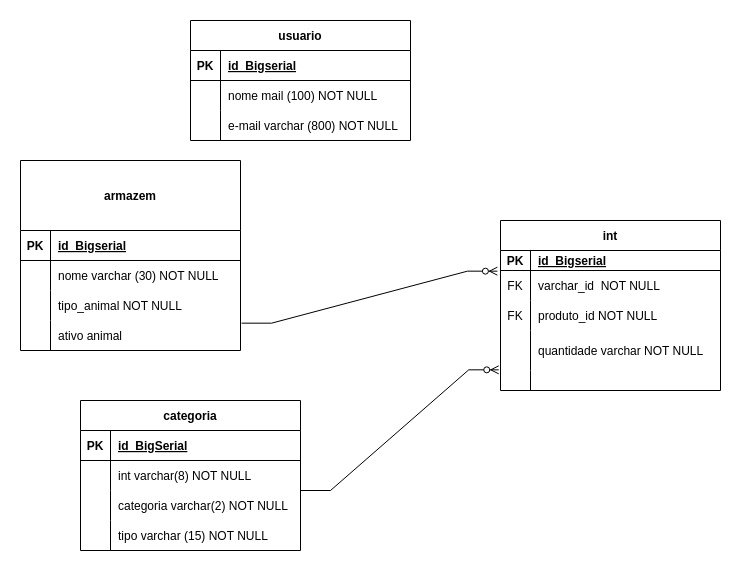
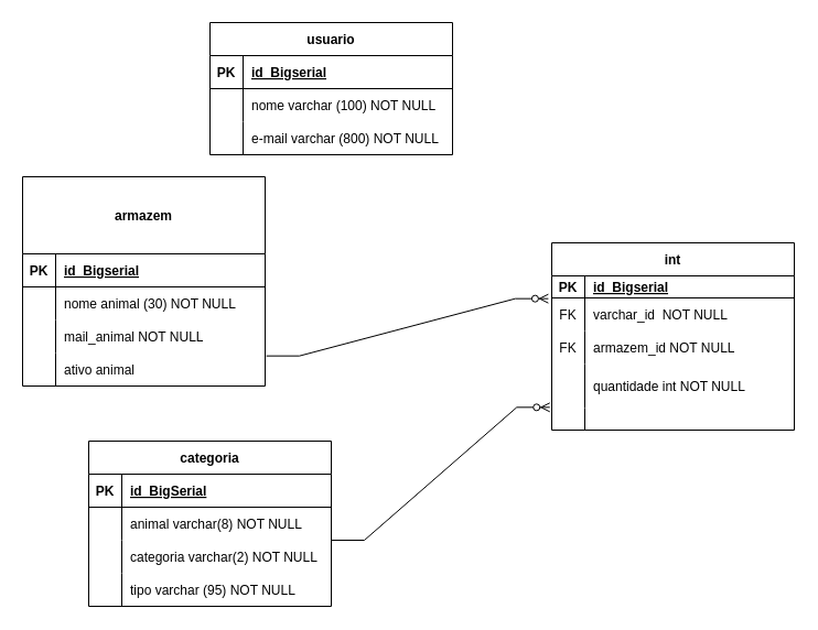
  <mxCell id="0" />
  <mxCell id="1" parent="0" />
  <mxCell id="2" value="usuario" style="shape=table;startSize=30;container=1;collapsible=1;childLayout=tableLayout;fixedRows=1;rowLines=0;fontStyle=1;align=center;resizeLast=1;" parent="1" vertex="1"><mxGeometry x="190" y="20" width="220" height="120" as="geometry" /></mxCell>
  <mxCell id="3" value="" style="shape=tableRow;horizontal=0;startSize=0;swimlaneHead=0;swimlaneBody=0;fillColor=none;collapsible=0;dropTarget=0;points=[[0,0.5],[1,0.5]];portConstraint=eastwest;top=0;left=0;right=0;bottom=1;" parent="2" vertex="1"><mxGeometry y="30" width="220" height="30" as="geometry" /></mxCell>
  <mxCell id="4" value="PK" style="shape=partialRectangle;connectable=0;fillColor=none;top=0;left=0;bottom=0;right=0;fontStyle=1;overflow=hidden;" parent="3" vertex="1"><mxGeometry width="30" height="30" as="geometry"><mxRectangle width="30" height="30" as="alternateBounds" /></mxGeometry></mxCell>
  <mxCell id="5" value="id_Bigserial" style="shape=partialRectangle;connectable=0;fillColor=none;top=0;left=0;bottom=0;right=0;align=left;spacingLeft=6;fontStyle=5;overflow=hidden;" parent="3" vertex="1"><mxGeometry x="30" width="190" height="30" as="geometry"><mxRectangle width="190" height="30" as="alternateBounds" /></mxGeometry></mxCell>
  <mxCell id="6" style="shape=tableRow;horizontal=0;startSize=0;swimlaneHead=0;swimlaneBody=0;fillColor=none;collapsible=0;dropTarget=0;points=[[0,0.5],[1,0.5]];portConstraint=eastwest;top=0;left=0;right=0;bottom=0;" parent="2" vertex="1"><mxGeometry y="60" width="220" height="30" as="geometry" /></mxCell>
  <mxCell id="7" style="shape=partialRectangle;connectable=0;fillColor=none;top=0;left=0;bottom=0;right=0;editable=1;overflow=hidden;" parent="6" vertex="1"><mxGeometry width="30" height="30" as="geometry"><mxRectangle width="30" height="30" as="alternateBounds" /></mxGeometry></mxCell>
- <mxCell id="8" value="nome mail (100) NOT NULL" style="shape=partialRectangle;connectable=0;fillColor=none;top=0;left=0;bottom=0;right=0;align=left;spacingLeft=6;overflow=hidden;" parent="6" vertex="1"><mxGeometry x="30" width="190" height="30" as="geometry"><mxRectangle width="190" height="30" as="alternateBounds" /></mxGeometry></mxCell>
+ <mxCell id="8" value="nome varchar (100) NOT NULL" style="shape=partialRectangle;connectable=0;fillColor=none;top=0;left=0;bottom=0;right=0;align=left;spacingLeft=6;overflow=hidden;" parent="6" vertex="1"><mxGeometry x="30" width="190" height="30" as="geometry"><mxRectangle width="190" height="30" as="alternateBounds" /></mxGeometry></mxCell>
  <mxCell id="9" value="" style="shape=tableRow;horizontal=0;startSize=0;swimlaneHead=0;swimlaneBody=0;fillColor=none;collapsible=0;dropTarget=0;points=[[0,0.5],[1,0.5]];portConstraint=eastwest;top=0;left=0;right=0;bottom=0;" parent="2" vertex="1"><mxGeometry y="90" width="220" height="30" as="geometry" /></mxCell>
  <mxCell id="10" value="" style="shape=partialRectangle;connectable=0;fillColor=none;top=0;left=0;bottom=0;right=0;editable=1;overflow=hidden;" parent="9" vertex="1"><mxGeometry width="30" height="30" as="geometry"><mxRectangle width="30" height="30" as="alternateBounds" /></mxGeometry></mxCell>
  <mxCell id="11" value="e-mail varchar (800) NOT NULL" style="shape=partialRectangle;connectable=0;fillColor=none;top=0;left=0;bottom=0;right=0;align=left;spacingLeft=6;overflow=hidden;" parent="9" vertex="1"><mxGeometry x="30" width="190" height="30" as="geometry"><mxRectangle width="190" height="30" as="alternateBounds" /></mxGeometry></mxCell>
  <mxCell id="12" value="int" style="shape=table;startSize=30;container=1;collapsible=1;childLayout=tableLayout;fixedRows=1;rowLines=0;fontStyle=1;align=center;resizeLast=1;" parent="1" vertex="1"><mxGeometry x="500" y="220" width="220" height="170" as="geometry" /></mxCell>
  <mxCell id="13" value="" style="shape=tableRow;horizontal=0;startSize=0;swimlaneHead=0;swimlaneBody=0;fillColor=none;collapsible=0;dropTarget=0;points=[[0,0.5],[1,0.5]];portConstraint=eastwest;top=0;left=0;right=0;bottom=1;" parent="12" vertex="1"><mxGeometry y="30" width="220" height="20" as="geometry" /></mxCell>
  <mxCell id="14" value="PK" style="shape=partialRectangle;connectable=0;fillColor=none;top=0;left=0;bottom=0;right=0;fontStyle=1;overflow=hidden;" parent="13" vertex="1"><mxGeometry width="30" height="20" as="geometry"><mxRectangle width="30" height="20" as="alternateBounds" /></mxGeometry></mxCell>
  <mxCell id="15" value="id_Bigserial" style="shape=partialRectangle;connectable=0;fillColor=none;top=0;left=0;bottom=0;right=0;align=left;spacingLeft=6;fontStyle=5;overflow=hidden;" parent="13" vertex="1"><mxGeometry x="30" width="190" height="20" as="geometry"><mxRectangle width="190" height="20" as="alternateBounds" /></mxGeometry></mxCell>
  <mxCell id="16" style="shape=tableRow;horizontal=0;startSize=0;swimlaneHead=0;swimlaneBody=0;fillColor=none;collapsible=0;dropTarget=0;points=[[0,0.5],[1,0.5]];portConstraint=eastwest;top=0;left=0;right=0;bottom=0;" parent="12" vertex="1"><mxGeometry y="50" width="220" height="30" as="geometry" /></mxCell>
  <mxCell id="17" value="FK" style="shape=partialRectangle;connectable=0;fillColor=none;top=0;left=0;bottom=0;right=0;editable=1;overflow=hidden;" parent="16" vertex="1"><mxGeometry width="30" height="30" as="geometry"><mxRectangle width="30" height="30" as="alternateBounds" /></mxGeometry></mxCell>
  <mxCell id="18" value="varchar_id  NOT NULL" style="shape=partialRectangle;connectable=0;fillColor=none;top=0;left=0;bottom=0;right=0;align=left;spacingLeft=6;overflow=hidden;" parent="16" vertex="1"><mxGeometry x="30" width="190" height="30" as="geometry"><mxRectangle width="190" height="30" as="alternateBounds" /></mxGeometry></mxCell>
  <mxCell id="19" value="" style="shape=tableRow;horizontal=0;startSize=0;swimlaneHead=0;swimlaneBody=0;fillColor=none;collapsible=0;dropTarget=0;points=[[0,0.5],[1,0.5]];portConstraint=eastwest;top=0;left=0;right=0;bottom=0;" parent="12" vertex="1"><mxGeometry y="80" width="220" height="30" as="geometry" /></mxCell>
  <mxCell id="20" value="FK" style="shape=partialRectangle;connectable=0;fillColor=none;top=0;left=0;bottom=0;right=0;editable=1;overflow=hidden;" parent="19" vertex="1"><mxGeometry width="30" height="30" as="geometry"><mxRectangle width="30" height="30" as="alternateBounds" /></mxGeometry></mxCell>
- <mxCell id="21" value="produto_id NOT NULL" style="shape=partialRectangle;connectable=0;fillColor=none;top=0;left=0;bottom=0;right=0;align=left;spacingLeft=6;overflow=hidden;" parent="19" vertex="1"><mxGeometry x="30" width="190" height="30" as="geometry"><mxRectangle width="190" height="30" as="alternateBounds" /></mxGeometry></mxCell>
+ <mxCell id="21" value="armazem_id NOT NULL" style="shape=partialRectangle;connectable=0;fillColor=none;top=0;left=0;bottom=0;right=0;align=left;spacingLeft=6;overflow=hidden;" parent="19" vertex="1"><mxGeometry x="30" width="190" height="30" as="geometry"><mxRectangle width="190" height="30" as="alternateBounds" /></mxGeometry></mxCell>
  <mxCell id="22" value="" style="shape=tableRow;horizontal=0;startSize=0;swimlaneHead=0;swimlaneBody=0;fillColor=none;collapsible=0;dropTarget=0;points=[[0,0.5],[1,0.5]];portConstraint=eastwest;top=0;left=0;right=0;bottom=0;" parent="12" vertex="1"><mxGeometry y="110" width="220" height="40" as="geometry" /></mxCell>
  <mxCell id="23" value="" style="shape=partialRectangle;connectable=0;fillColor=none;top=0;left=0;bottom=0;right=0;editable=1;overflow=hidden;" parent="22" vertex="1"><mxGeometry width="30" height="40" as="geometry"><mxRectangle width="30" height="40" as="alternateBounds" /></mxGeometry></mxCell>
- <mxCell id="24" value="quantidade varchar NOT NULL" style="shape=partialRectangle;connectable=0;fillColor=none;top=0;left=0;bottom=0;right=0;align=left;spacingLeft=6;overflow=hidden;" parent="22" vertex="1"><mxGeometry x="30" width="190" height="40" as="geometry"><mxRectangle width="190" height="40" as="alternateBounds" /></mxGeometry></mxCell>
+ <mxCell id="24" value="quantidade int NOT NULL" style="shape=partialRectangle;connectable=0;fillColor=none;top=0;left=0;bottom=0;right=0;align=left;spacingLeft=6;overflow=hidden;" parent="22" vertex="1"><mxGeometry x="30" width="190" height="40" as="geometry"><mxRectangle width="190" height="40" as="alternateBounds" /></mxGeometry></mxCell>
  <mxCell id="25" style="shape=tableRow;horizontal=0;startSize=0;swimlaneHead=0;swimlaneBody=0;fillColor=none;collapsible=0;dropTarget=0;points=[[0,0.5],[1,0.5]];portConstraint=eastwest;top=0;left=0;right=0;bottom=0;" parent="12" vertex="1"><mxGeometry y="150" width="220" height="20" as="geometry" /></mxCell>
  <mxCell id="26" style="shape=partialRectangle;connectable=0;fillColor=none;top=0;left=0;bottom=0;right=0;editable=1;overflow=hidden;" parent="25" vertex="1"><mxGeometry width="30" height="20" as="geometry"><mxRectangle width="30" height="20" as="alternateBounds" /></mxGeometry></mxCell>
  <mxCell id="27" value="" style="shape=partialRectangle;connectable=0;fillColor=none;top=0;left=0;bottom=0;right=0;align=left;spacingLeft=6;overflow=hidden;" parent="25" vertex="1"><mxGeometry x="30" width="190" height="20" as="geometry"><mxRectangle width="190" height="20" as="alternateBounds" /></mxGeometry></mxCell>
  <mxCell id="28" value="armazem" style="shape=table;startSize=70;container=1;collapsible=1;childLayout=tableLayout;fixedRows=1;rowLines=0;fontStyle=1;align=center;resizeLast=1;" parent="1" vertex="1"><mxGeometry x="20" y="160" width="220" height="190" as="geometry" /></mxCell>
  <mxCell id="29" value="" style="shape=tableRow;horizontal=0;startSize=0;swimlaneHead=0;swimlaneBody=0;fillColor=none;collapsible=0;dropTarget=0;points=[[0,0.5],[1,0.5]];portConstraint=eastwest;top=0;left=0;right=0;bottom=1;" parent="28" vertex="1"><mxGeometry y="70" width="220" height="30" as="geometry" /></mxCell>
  <mxCell id="30" value="PK" style="shape=partialRectangle;connectable=0;fillColor=none;top=0;left=0;bottom=0;right=0;fontStyle=1;overflow=hidden;" parent="29" vertex="1"><mxGeometry width="30" height="30" as="geometry"><mxRectangle width="30" height="30" as="alternateBounds" /></mxGeometry></mxCell>
  <mxCell id="31" value="id_Bigserial" style="shape=partialRectangle;connectable=0;fillColor=none;top=0;left=0;bottom=0;right=0;align=left;spacingLeft=6;fontStyle=5;overflow=hidden;" parent="29" vertex="1"><mxGeometry x="30" width="190" height="30" as="geometry"><mxRectangle width="190" height="30" as="alternateBounds" /></mxGeometry></mxCell>
  <mxCell id="32" value="" style="shape=tableRow;horizontal=0;startSize=0;swimlaneHead=0;swimlaneBody=0;fillColor=none;collapsible=0;dropTarget=0;points=[[0,0.5],[1,0.5]];portConstraint=eastwest;top=0;left=0;right=0;bottom=0;" parent="28" vertex="1"><mxGeometry y="100" width="220" height="30" as="geometry" /></mxCell>
  <mxCell id="33" value="" style="shape=partialRectangle;connectable=0;fillColor=none;top=0;left=0;bottom=0;right=0;editable=1;overflow=hidden;" parent="32" vertex="1"><mxGeometry width="30" height="30" as="geometry"><mxRectangle width="30" height="30" as="alternateBounds" /></mxGeometry></mxCell>
- <mxCell id="34" value="nome varchar (30) NOT NULL" style="shape=partialRectangle;connectable=0;fillColor=none;top=0;left=0;bottom=0;right=0;align=left;spacingLeft=6;overflow=hidden;" parent="32" vertex="1"><mxGeometry x="30" width="190" height="30" as="geometry"><mxRectangle width="190" height="30" as="alternateBounds" /></mxGeometry></mxCell>
+ <mxCell id="34" value="nome animal (30) NOT NULL" style="shape=partialRectangle;connectable=0;fillColor=none;top=0;left=0;bottom=0;right=0;align=left;spacingLeft=6;overflow=hidden;" parent="32" vertex="1"><mxGeometry x="30" width="190" height="30" as="geometry"><mxRectangle width="190" height="30" as="alternateBounds" /></mxGeometry></mxCell>
  <mxCell id="35" style="shape=tableRow;horizontal=0;startSize=0;swimlaneHead=0;swimlaneBody=0;fillColor=none;collapsible=0;dropTarget=0;points=[[0,0.5],[1,0.5]];portConstraint=eastwest;top=0;left=0;right=0;bottom=0;" parent="28" vertex="1"><mxGeometry y="130" width="220" height="30" as="geometry" /></mxCell>
  <mxCell id="36" value="" style="shape=partialRectangle;connectable=0;fillColor=none;top=0;left=0;bottom=0;right=0;editable=1;overflow=hidden;" parent="35" vertex="1"><mxGeometry width="30" height="30" as="geometry"><mxRectangle width="30" height="30" as="alternateBounds" /></mxGeometry></mxCell>
- <mxCell id="37" value="tipo_animal NOT NULL" style="shape=partialRectangle;connectable=0;fillColor=none;top=0;left=0;bottom=0;right=0;align=left;spacingLeft=6;overflow=hidden;" parent="35" vertex="1"><mxGeometry x="30" width="190" height="30" as="geometry"><mxRectangle width="190" height="30" as="alternateBounds" /></mxGeometry></mxCell>
+ <mxCell id="37" value="mail_animal NOT NULL" style="shape=partialRectangle;connectable=0;fillColor=none;top=0;left=0;bottom=0;right=0;align=left;spacingLeft=6;overflow=hidden;" parent="35" vertex="1"><mxGeometry x="30" width="190" height="30" as="geometry"><mxRectangle width="190" height="30" as="alternateBounds" /></mxGeometry></mxCell>
  <mxCell id="38" style="shape=tableRow;horizontal=0;startSize=0;swimlaneHead=0;swimlaneBody=0;fillColor=none;collapsible=0;dropTarget=0;points=[[0,0.5],[1,0.5]];portConstraint=eastwest;top=0;left=0;right=0;bottom=0;" parent="28" vertex="1"><mxGeometry y="160" width="220" height="30" as="geometry" /></mxCell>
  <mxCell id="39" style="shape=partialRectangle;connectable=0;fillColor=none;top=0;left=0;bottom=0;right=0;editable=1;overflow=hidden;" parent="38" vertex="1"><mxGeometry width="30" height="30" as="geometry"><mxRectangle width="30" height="30" as="alternateBounds" /></mxGeometry></mxCell>
  <mxCell id="40" value="ativo animal" style="shape=partialRectangle;connectable=0;fillColor=none;top=0;left=0;bottom=0;right=0;align=left;spacingLeft=6;overflow=hidden;" parent="38" vertex="1"><mxGeometry x="30" width="190" height="30" as="geometry"><mxRectangle width="190" height="30" as="alternateBounds" /></mxGeometry></mxCell>
  <mxCell id="41" value="categoria" style="shape=table;startSize=30;container=1;collapsible=1;childLayout=tableLayout;fixedRows=1;rowLines=0;fontStyle=1;align=center;resizeLast=1;" vertex="1" parent="1"><mxGeometry x="80" y="400" width="220" height="150" as="geometry" /></mxCell>
  <mxCell id="42" value="" style="shape=tableRow;horizontal=0;startSize=0;swimlaneHead=0;swimlaneBody=0;fillColor=none;collapsible=0;dropTarget=0;points=[[0,0.5],[1,0.5]];portConstraint=eastwest;top=0;left=0;right=0;bottom=1;" vertex="1" parent="41"><mxGeometry y="30" width="220" height="30" as="geometry" /></mxCell>
  <mxCell id="43" value="PK" style="shape=partialRectangle;connectable=0;fillColor=none;top=0;left=0;bottom=0;right=0;fontStyle=1;overflow=hidden;" vertex="1" parent="42"><mxGeometry width="30" height="30" as="geometry"><mxRectangle width="30" height="30" as="alternateBounds" /></mxGeometry></mxCell>
  <mxCell id="44" value="id_BigSerial" style="shape=partialRectangle;connectable=0;fillColor=none;top=0;left=0;bottom=0;right=0;align=left;spacingLeft=6;fontStyle=5;overflow=hidden;" vertex="1" parent="42"><mxGeometry x="30" width="190" height="30" as="geometry"><mxRectangle width="190" height="30" as="alternateBounds" /></mxGeometry></mxCell>
  <mxCell id="45" value="" style="shape=tableRow;horizontal=0;startSize=0;swimlaneHead=0;swimlaneBody=0;fillColor=none;collapsible=0;dropTarget=0;points=[[0,0.5],[1,0.5]];portConstraint=eastwest;top=0;left=0;right=0;bottom=0;" vertex="1" parent="41"><mxGeometry y="60" width="220" height="30" as="geometry" /></mxCell>
  <mxCell id="46" value="" style="shape=partialRectangle;connectable=0;fillColor=none;top=0;left=0;bottom=0;right=0;editable=1;overflow=hidden;" vertex="1" parent="45"><mxGeometry width="30" height="30" as="geometry"><mxRectangle width="30" height="30" as="alternateBounds" /></mxGeometry></mxCell>
- <mxCell id="47" value="int varchar(8) NOT NULL" style="shape=partialRectangle;connectable=0;fillColor=none;top=0;left=0;bottom=0;right=0;align=left;spacingLeft=6;overflow=hidden;" vertex="1" parent="45"><mxGeometry x="30" width="190" height="30" as="geometry"><mxRectangle width="190" height="30" as="alternateBounds" /></mxGeometry></mxCell>
+ <mxCell id="47" value="animal varchar(8) NOT NULL" style="shape=partialRectangle;connectable=0;fillColor=none;top=0;left=0;bottom=0;right=0;align=left;spacingLeft=6;overflow=hidden;" vertex="1" parent="45"><mxGeometry x="30" width="190" height="30" as="geometry"><mxRectangle width="190" height="30" as="alternateBounds" /></mxGeometry></mxCell>
  <mxCell id="48" value="" style="shape=tableRow;horizontal=0;startSize=0;swimlaneHead=0;swimlaneBody=0;fillColor=none;collapsible=0;dropTarget=0;points=[[0,0.5],[1,0.5]];portConstraint=eastwest;top=0;left=0;right=0;bottom=0;" vertex="1" parent="41"><mxGeometry y="90" width="220" height="30" as="geometry" /></mxCell>
  <mxCell id="49" value="" style="shape=partialRectangle;connectable=0;fillColor=none;top=0;left=0;bottom=0;right=0;editable=1;overflow=hidden;" vertex="1" parent="48"><mxGeometry width="30" height="30" as="geometry"><mxRectangle width="30" height="30" as="alternateBounds" /></mxGeometry></mxCell>
  <mxCell id="50" value="categoria varchar(2) NOT NULL" style="shape=partialRectangle;connectable=0;fillColor=none;top=0;left=0;bottom=0;right=0;align=left;spacingLeft=6;overflow=hidden;" vertex="1" parent="48"><mxGeometry x="30" width="190" height="30" as="geometry"><mxRectangle width="190" height="30" as="alternateBounds" /></mxGeometry></mxCell>
  <mxCell id="51" value="" style="shape=tableRow;horizontal=0;startSize=0;swimlaneHead=0;swimlaneBody=0;fillColor=none;collapsible=0;dropTarget=0;points=[[0,0.5],[1,0.5]];portConstraint=eastwest;top=0;left=0;right=0;bottom=0;" vertex="1" parent="41"><mxGeometry y="120" width="220" height="30" as="geometry" /></mxCell>
  <mxCell id="52" value="" style="shape=partialRectangle;connectable=0;fillColor=none;top=0;left=0;bottom=0;right=0;editable=1;overflow=hidden;" vertex="1" parent="51"><mxGeometry width="30" height="30" as="geometry"><mxRectangle width="30" height="30" as="alternateBounds" /></mxGeometry></mxCell>
- <mxCell id="53" value="tipo varchar (15) NOT NULL" style="shape=partialRectangle;connectable=0;fillColor=none;top=0;left=0;bottom=0;right=0;align=left;spacingLeft=6;overflow=hidden;" vertex="1" parent="51"><mxGeometry x="30" width="190" height="30" as="geometry"><mxRectangle width="190" height="30" as="alternateBounds" /></mxGeometry></mxCell>
+ <mxCell id="53" value="tipo varchar (95) NOT NULL" style="shape=partialRectangle;connectable=0;fillColor=none;top=0;left=0;bottom=0;right=0;align=left;spacingLeft=6;overflow=hidden;" vertex="1" parent="51"><mxGeometry x="30" width="190" height="30" as="geometry"><mxRectangle width="190" height="30" as="alternateBounds" /></mxGeometry></mxCell>
  <mxCell id="54" value="" style="edgeStyle=entityRelationEdgeStyle;fontSize=12;html=1;endArrow=ERzeroToMany;endFill=1;rounded=0;entryX=-0.008;entryY=-0.033;entryDx=0;entryDy=0;entryPerimeter=0;" edge="1" parent="1" target="25"><mxGeometry width="100" height="100" relative="1" as="geometry"><mxPoint x="300" y="490" as="sourcePoint" /><mxPoint x="400" y="390" as="targetPoint" /></mxGeometry></mxCell>
  <mxCell id="55" value="" style="edgeStyle=entityRelationEdgeStyle;fontSize=12;html=1;endArrow=ERzeroToMany;endFill=1;rounded=0;entryX=-0.014;entryY=0.022;entryDx=0;entryDy=0;entryPerimeter=0;exitX=1.005;exitY=0.089;exitDx=0;exitDy=0;exitPerimeter=0;" edge="1" parent="1" source="38" target="16"><mxGeometry width="100" height="100" relative="1" as="geometry"><mxPoint x="240" y="370" as="sourcePoint" /><mxPoint x="340" y="270" as="targetPoint" /></mxGeometry></mxCell>
